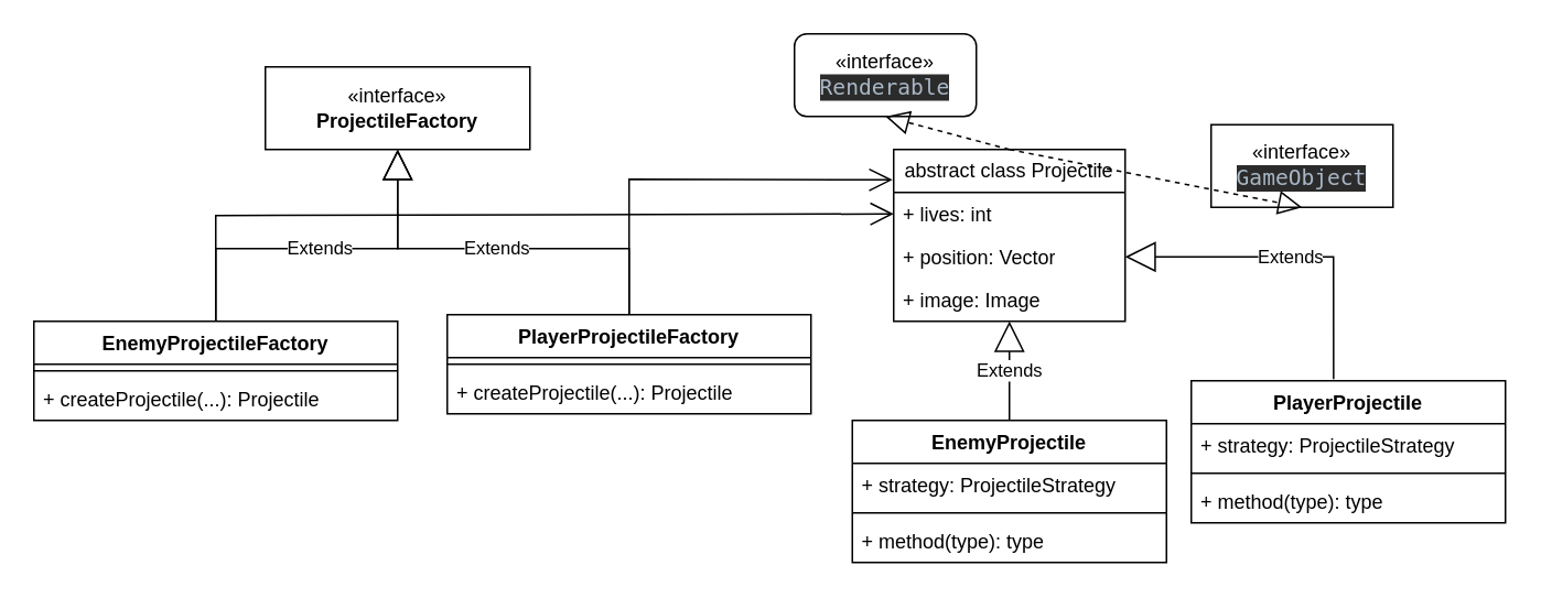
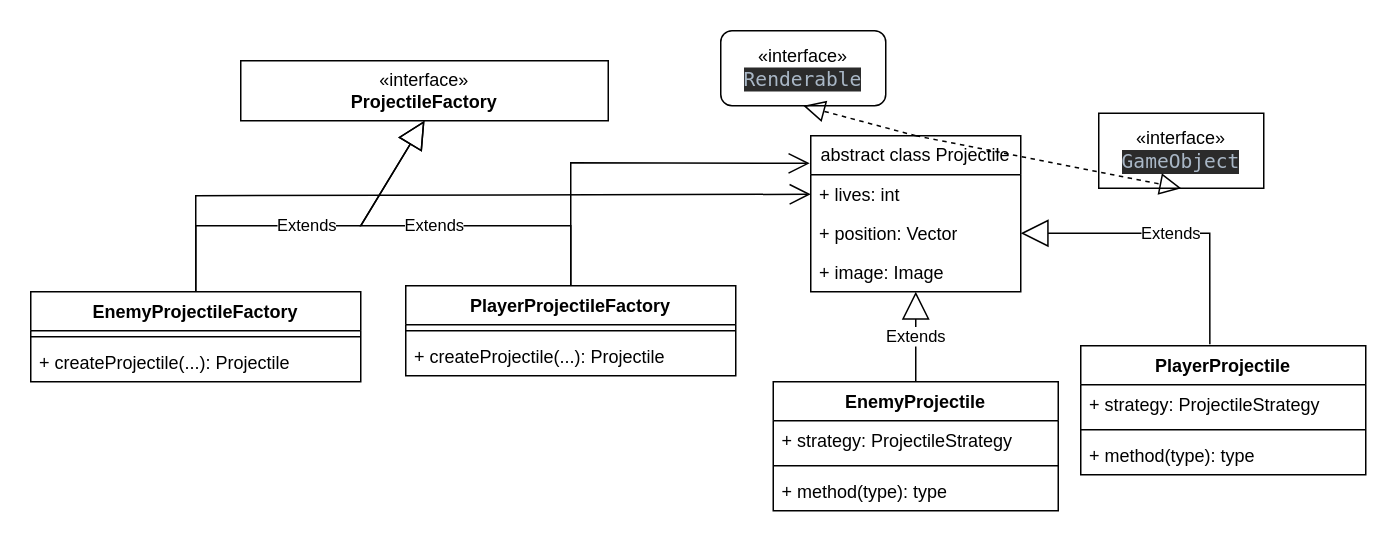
  <mxCell id="0" />
  <mxCell id="1" parent="0" />
- <mxCell id="2" value="«interface»&lt;br&gt;&lt;b&gt;ProjectileFactory&lt;/b&gt;" style="html=1;whiteSpace=wrap;" vertex="1" parent="1"><mxGeometry x="160" y="40" width="160" height="50" as="geometry" /></mxCell>
+ <mxCell id="2" value="«interface»&lt;br&gt;&lt;b&gt;ProjectileFactory&lt;/b&gt;" style="html=1;whiteSpace=wrap;" vertex="1" parent="1"><mxGeometry x="160" y="40" width="245" height="40" as="geometry" /></mxCell>
  <mxCell id="3" value="abstract class Projectile" style="swimlane;fontStyle=0;childLayout=stackLayout;horizontal=1;startSize=26;fillColor=none;horizontalStack=0;resizeParent=1;resizeParentMax=0;resizeLast=0;collapsible=1;marginBottom=0;whiteSpace=wrap;html=1;" vertex="1" parent="1"><mxGeometry x="540" y="90" width="140" height="104" as="geometry" /></mxCell>
  <mxCell id="4" value="+ lives: int" style="text;strokeColor=none;fillColor=none;align=left;verticalAlign=top;spacingLeft=4;spacingRight=4;overflow=hidden;rotatable=0;points=[[0,0.5],[1,0.5]];portConstraint=eastwest;whiteSpace=wrap;html=1;" vertex="1" parent="3"><mxGeometry y="26" width="140" height="26" as="geometry" /></mxCell>
  <mxCell id="5" value="+ position: Vector" style="text;strokeColor=none;fillColor=none;align=left;verticalAlign=top;spacingLeft=4;spacingRight=4;overflow=hidden;rotatable=0;points=[[0,0.5],[1,0.5]];portConstraint=eastwest;whiteSpace=wrap;html=1;" vertex="1" parent="3"><mxGeometry y="52" width="140" height="26" as="geometry" /></mxCell>
  <mxCell id="6" value="+ image: Image" style="text;strokeColor=none;fillColor=none;align=left;verticalAlign=top;spacingLeft=4;spacingRight=4;overflow=hidden;rotatable=0;points=[[0,0.5],[1,0.5]];portConstraint=eastwest;whiteSpace=wrap;html=1;" vertex="1" parent="3"><mxGeometry y="78" width="140" height="26" as="geometry" /></mxCell>
  <mxCell id="7" value="EnemyProjectile" style="swimlane;fontStyle=1;align=center;verticalAlign=top;childLayout=stackLayout;horizontal=1;startSize=26;horizontalStack=0;resizeParent=1;resizeParentMax=0;resizeLast=0;collapsible=1;marginBottom=0;whiteSpace=wrap;html=1;" vertex="1" parent="1"><mxGeometry x="515" y="254" width="190" height="86" as="geometry" /></mxCell>
  <mxCell id="8" value="+ strategy: ProjectileStrategy" style="text;strokeColor=none;fillColor=none;align=left;verticalAlign=top;spacingLeft=4;spacingRight=4;overflow=hidden;rotatable=0;points=[[0,0.5],[1,0.5]];portConstraint=eastwest;whiteSpace=wrap;html=1;" vertex="1" parent="7"><mxGeometry y="26" width="190" height="26" as="geometry" /></mxCell>
  <mxCell id="9" value="" style="line;strokeWidth=1;fillColor=none;align=left;verticalAlign=middle;spacingTop=-1;spacingLeft=3;spacingRight=3;rotatable=0;labelPosition=right;points=[];portConstraint=eastwest;strokeColor=inherit;" vertex="1" parent="7"><mxGeometry y="52" width="190" height="8" as="geometry" /></mxCell>
  <mxCell id="10" value="+ method(type): type" style="text;strokeColor=none;fillColor=none;align=left;verticalAlign=top;spacingLeft=4;spacingRight=4;overflow=hidden;rotatable=0;points=[[0,0.5],[1,0.5]];portConstraint=eastwest;whiteSpace=wrap;html=1;" vertex="1" parent="7"><mxGeometry y="60" width="190" height="26" as="geometry" /></mxCell>
  <mxCell id="11" value="«interface»&lt;br&gt;&lt;div style=&quot;background-color: rgb(43, 43, 43); color: rgb(169, 183, 198); font-family: &amp;quot;JetBrains Mono&amp;quot;, monospace; font-size: 9.8pt;&quot;&gt;Renderable&lt;/div&gt;" style="html=1;whiteSpace=wrap;rounded=1;" vertex="1" parent="1"><mxGeometry x="480" y="20" width="110" height="50" as="geometry" /></mxCell>
  <mxCell id="12" value="«interface»&lt;br&gt;&lt;div style=&quot;background-color: rgb(43, 43, 43); color: rgb(169, 183, 198); font-family: &amp;quot;JetBrains Mono&amp;quot;, monospace; font-size: 9.8pt;&quot;&gt;GameObject&lt;/div&gt;" style="html=1;whiteSpace=wrap;" vertex="1" parent="1"><mxGeometry x="732" y="75" width="110" height="50" as="geometry" /></mxCell>
  <mxCell id="13" value="" style="endArrow=block;dashed=1;endFill=0;endSize=12;html=1;rounded=0;entryX=0.5;entryY=1;entryDx=0;entryDy=0;" edge="1" parent="1" target="11"><mxGeometry width="160" relative="1" as="geometry"><mxPoint x="610" y="90" as="sourcePoint" /><mxPoint x="510" y="250" as="targetPoint" /></mxGeometry></mxCell>
  <mxCell id="14" value="" style="endArrow=block;dashed=1;endFill=0;endSize=12;html=1;rounded=0;entryX=0.5;entryY=1;entryDx=0;entryDy=0;exitX=0.5;exitY=0;exitDx=0;exitDy=0;" edge="1" parent="1" source="3" target="12"><mxGeometry width="160" relative="1" as="geometry"><mxPoint x="614" y="101" as="sourcePoint" /><mxPoint x="545" y="80" as="targetPoint" /></mxGeometry></mxCell>
  <mxCell id="15" value="Extends" style="endArrow=block;endSize=16;endFill=0;html=1;rounded=0;exitX=0.5;exitY=0;exitDx=0;exitDy=0;" edge="1" parent="1" source="7" target="6"><mxGeometry width="160" relative="1" as="geometry"><mxPoint x="350" y="250" as="sourcePoint" /><mxPoint x="510" y="250" as="targetPoint" /></mxGeometry></mxCell>
  <mxCell id="16" value="PlayerProjectile" style="swimlane;fontStyle=1;align=center;verticalAlign=top;childLayout=stackLayout;horizontal=1;startSize=26;horizontalStack=0;resizeParent=1;resizeParentMax=0;resizeLast=0;collapsible=1;marginBottom=0;whiteSpace=wrap;html=1;" vertex="1" parent="1"><mxGeometry x="720" y="230" width="190" height="86" as="geometry" /></mxCell>
  <mxCell id="17" value="+ strategy: ProjectileStrategy" style="text;strokeColor=none;fillColor=none;align=left;verticalAlign=top;spacingLeft=4;spacingRight=4;overflow=hidden;rotatable=0;points=[[0,0.5],[1,0.5]];portConstraint=eastwest;whiteSpace=wrap;html=1;" vertex="1" parent="16"><mxGeometry y="26" width="190" height="26" as="geometry" /></mxCell>
  <mxCell id="18" value="" style="line;strokeWidth=1;fillColor=none;align=left;verticalAlign=middle;spacingTop=-1;spacingLeft=3;spacingRight=3;rotatable=0;labelPosition=right;points=[];portConstraint=eastwest;strokeColor=inherit;" vertex="1" parent="16"><mxGeometry y="52" width="190" height="8" as="geometry" /></mxCell>
  <mxCell id="19" value="+ method(type): type" style="text;strokeColor=none;fillColor=none;align=left;verticalAlign=top;spacingLeft=4;spacingRight=4;overflow=hidden;rotatable=0;points=[[0,0.5],[1,0.5]];portConstraint=eastwest;whiteSpace=wrap;html=1;" vertex="1" parent="16"><mxGeometry y="60" width="190" height="26" as="geometry" /></mxCell>
  <mxCell id="20" value="Extends" style="endArrow=block;endSize=16;endFill=0;html=1;rounded=0;exitX=0.453;exitY=-0.011;exitDx=0;exitDy=0;exitPerimeter=0;entryX=1;entryY=0.5;entryDx=0;entryDy=0;" edge="1" parent="1" source="16" target="5"><mxGeometry width="160" relative="1" as="geometry"><mxPoint x="575" y="250" as="sourcePoint" /><mxPoint x="610" y="204" as="targetPoint" /><Array as="points"><mxPoint x="806" y="155" /></Array></mxGeometry></mxCell>
  <mxCell id="21" value="EnemyProjectileFactory" style="swimlane;fontStyle=1;align=center;verticalAlign=top;childLayout=stackLayout;horizontal=1;startSize=26;horizontalStack=0;resizeParent=1;resizeParentMax=0;resizeLast=0;collapsible=1;marginBottom=0;whiteSpace=wrap;html=1;" vertex="1" parent="1"><mxGeometry y="194" width="220" height="60" as="geometry" x="20" /></mxCell>
  <mxCell id="22" value="" style="line;strokeWidth=1;fillColor=none;align=left;verticalAlign=middle;spacingTop=-1;spacingLeft=3;spacingRight=3;rotatable=0;labelPosition=right;points=[];portConstraint=eastwest;strokeColor=inherit;" vertex="1" parent="21"><mxGeometry y="26" width="220" height="8" as="geometry" /></mxCell>
  <mxCell id="23" value="+ createProjectile(...): Projectile" style="text;strokeColor=none;fillColor=none;align=left;verticalAlign=top;spacingLeft=4;spacingRight=4;overflow=hidden;rotatable=0;points=[[0,0.5],[1,0.5]];portConstraint=eastwest;whiteSpace=wrap;html=1;" vertex="1" parent="21"><mxGeometry y="34" width="220" height="26" as="geometry" /></mxCell>
  <mxCell id="24" value="PlayerProjectileFactory" style="swimlane;fontStyle=1;align=center;verticalAlign=top;childLayout=stackLayout;horizontal=1;startSize=26;horizontalStack=0;resizeParent=1;resizeParentMax=0;resizeLast=0;collapsible=1;marginBottom=0;whiteSpace=wrap;html=1;" vertex="1" parent="1"><mxGeometry x="270" y="190" width="220" height="60" as="geometry" /></mxCell>
  <mxCell id="25" value="" style="line;strokeWidth=1;fillColor=none;align=left;verticalAlign=middle;spacingTop=-1;spacingLeft=3;spacingRight=3;rotatable=0;labelPosition=right;points=[];portConstraint=eastwest;strokeColor=inherit;" vertex="1" parent="24"><mxGeometry y="26" width="220" height="8" as="geometry" /></mxCell>
  <mxCell id="26" value="+ createProjectile(...): Projectile" style="text;strokeColor=none;fillColor=none;align=left;verticalAlign=top;spacingLeft=4;spacingRight=4;overflow=hidden;rotatable=0;points=[[0,0.5],[1,0.5]];portConstraint=eastwest;whiteSpace=wrap;html=1;" vertex="1" parent="24"><mxGeometry y="34" width="220" height="26" as="geometry" /></mxCell>
  <mxCell id="27" value="Extends" style="endArrow=block;endSize=16;endFill=0;html=1;rounded=0;exitX=0.5;exitY=0;exitDx=0;exitDy=0;entryX=0.5;entryY=1;entryDx=0;entryDy=0;" edge="1" parent="1" source="21" target="2"><mxGeometry width="160" relative="1" as="geometry"><mxPoint x="350" y="220" as="sourcePoint" /><mxPoint x="510" y="220" as="targetPoint" /><Array as="points"><mxPoint x="130" y="150" /><mxPoint x="240" y="150" /></Array></mxGeometry></mxCell>
  <mxCell id="28" value="Extends" style="endArrow=block;endSize=16;endFill=0;html=1;rounded=0;exitX=0.5;exitY=0;exitDx=0;exitDy=0;entryX=0.5;entryY=1;entryDx=0;entryDy=0;" edge="1" parent="1" source="24" target="2"><mxGeometry width="160" relative="1" as="geometry"><mxPoint x="350" y="220" as="sourcePoint" /><mxPoint x="510" y="220" as="targetPoint" /><Array as="points"><mxPoint x="380" y="150" /><mxPoint x="240" y="150" /></Array></mxGeometry></mxCell>
  <mxCell id="29" value="" style="endArrow=open;endFill=1;endSize=12;html=1;rounded=0;entryX=-0.005;entryY=0.177;entryDx=0;entryDy=0;entryPerimeter=0;" edge="1" parent="1" source="24" target="3"><mxGeometry width="160" relative="1" as="geometry"><mxPoint x="350" y="220" as="sourcePoint" /><mxPoint x="540" y="120" as="targetPoint" /><Array as="points"><mxPoint x="380" y="108" /></Array></mxGeometry></mxCell>
  <mxCell id="30" value="" style="endArrow=open;endFill=1;endSize=12;html=1;rounded=0;exitX=0.5;exitY=0;exitDx=0;exitDy=0;entryX=0;entryY=0.5;entryDx=0;entryDy=0;" edge="1" parent="1" source="21" target="4"><mxGeometry width="160" relative="1" as="geometry"><mxPoint x="-70" y="40" as="sourcePoint" /><mxPoint x="90" y="-30" as="targetPoint" /><Array as="points"><mxPoint x="130" y="130" /></Array></mxGeometry></mxCell>
